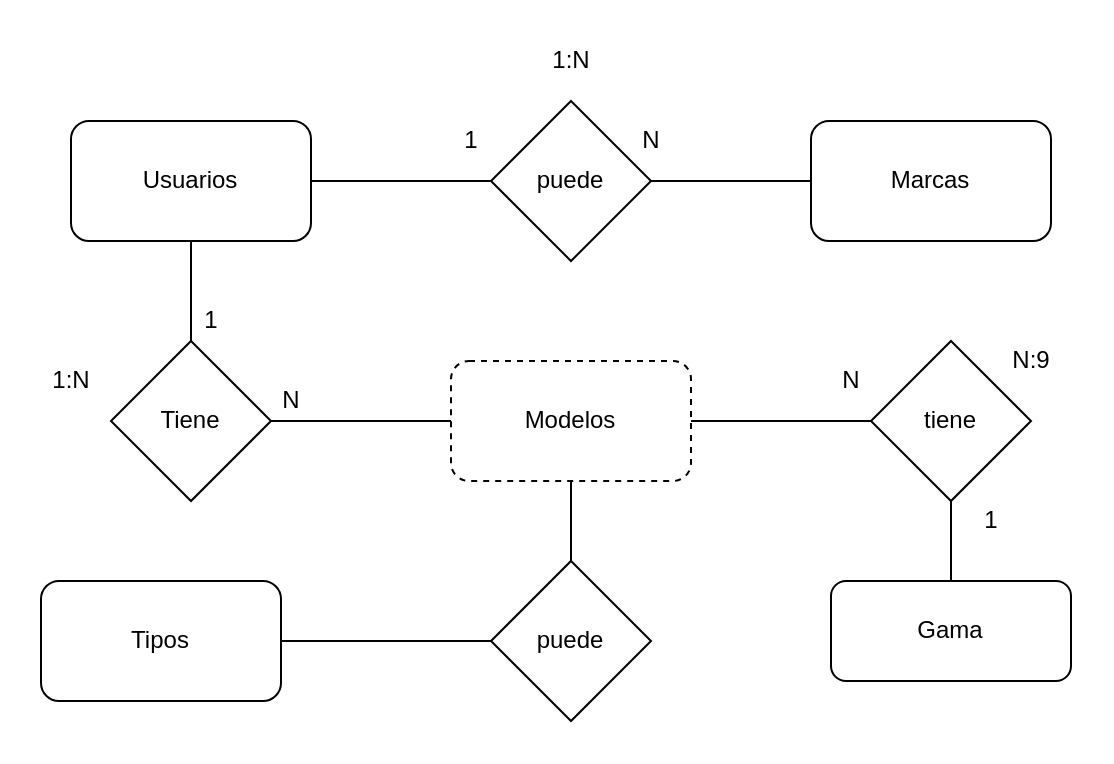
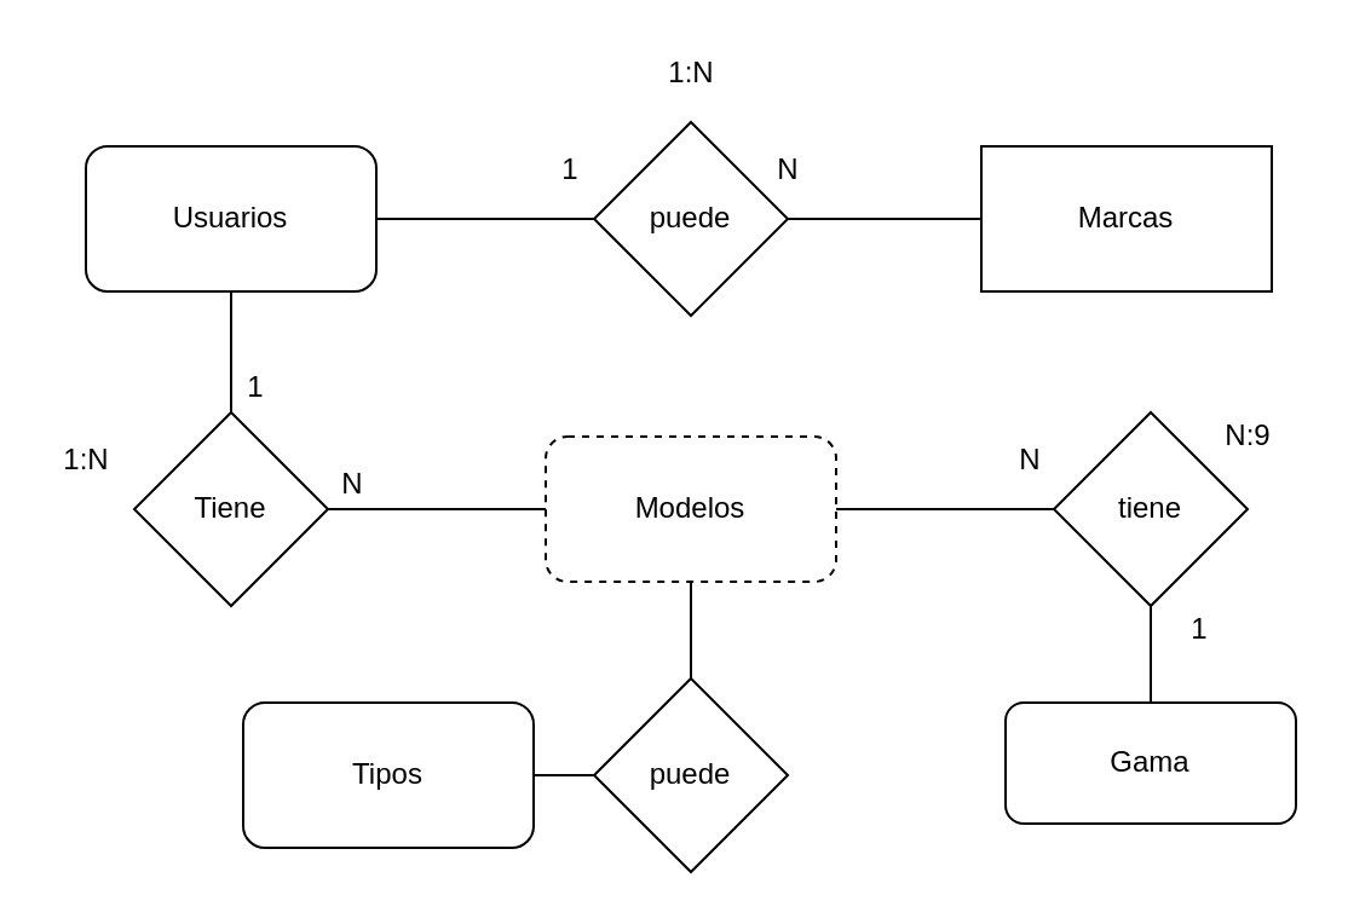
  <mxCell id="0" />
  <mxCell id="1" parent="0" />
  <mxCell id="2" value="Usuarios" style="rounded=1;whiteSpace=wrap;html=1;" vertex="1" parent="1"><mxGeometry x="35" y="60" width="120" height="60" as="geometry" /></mxCell>
- <mxCell id="3" value="Marcas" style="rounded=1;whiteSpace=wrap;html=1;" vertex="1" parent="1"><mxGeometry x="405" y="60" width="120" height="60" as="geometry" /></mxCell>
+ <mxCell id="3" value="Marcas" style="whiteSpace=wrap;html=1;rounded=0;" vertex="1" parent="1"><mxGeometry x="405" y="60" width="120" height="60" as="geometry" /></mxCell>
  <mxCell id="4" value="Modelos" style="rounded=1;whiteSpace=wrap;html=1;dashed=1;" vertex="1" parent="1"><mxGeometry x="225" y="180" width="120" height="60" as="geometry" /></mxCell>
- <mxCell id="5" value="Tipos" style="rounded=1;whiteSpace=wrap;html=1;" vertex="1" parent="1"><mxGeometry x="20" y="290" width="120" height="60" as="geometry" /></mxCell>
+ <mxCell id="5" value="Tipos" style="rounded=1;whiteSpace=wrap;html=1;" vertex="1" parent="1"><mxGeometry x="100" y="290" width="120" height="60" as="geometry" /></mxCell>
  <mxCell id="6" value="Gama" style="rounded=1;whiteSpace=wrap;html=1;" vertex="1" parent="1"><mxGeometry x="415" y="290" width="120" height="50" as="geometry" /></mxCell>
  <mxCell id="7" value="puede" style="rhombus;whiteSpace=wrap;html=1;" vertex="1" parent="1"><mxGeometry x="245" y="50" width="80" height="80" as="geometry" /></mxCell>
  <mxCell id="8" value="" style="endArrow=none;html=1;entryX=1;entryY=0.5;entryDx=0;entryDy=0;exitX=0;exitY=0.5;exitDx=0;exitDy=0;" edge="1" parent="1" source="7" target="2"><mxGeometry width="50" height="50" relative="1" as="geometry"><mxPoint x="135" y="190" as="sourcePoint" /><mxPoint x="185" y="140" as="targetPoint" /></mxGeometry></mxCell>
  <mxCell id="9" value="" style="endArrow=none;html=1;entryX=1;entryY=0.5;entryDx=0;entryDy=0;exitX=0;exitY=0.5;exitDx=0;exitDy=0;" edge="1" parent="1" source="3" target="7"><mxGeometry width="50" height="50" relative="1" as="geometry"><mxPoint x="295" y="370" as="sourcePoint" /><mxPoint x="345" y="320" as="targetPoint" /></mxGeometry></mxCell>
  <mxCell id="10" value="1" style="text;html=1;align=center;verticalAlign=middle;resizable=0;points=[];autosize=1;" vertex="1" parent="1"><mxGeometry x="225" y="60" width="20" height="20" as="geometry" /></mxCell>
  <mxCell id="11" value="N" style="text;html=1;align=center;verticalAlign=middle;resizable=0;points=[];autosize=1;" vertex="1" parent="1"><mxGeometry x="315" y="60" width="20" height="20" as="geometry" /></mxCell>
  <mxCell id="12" value="1:N" style="text;html=1;align=center;verticalAlign=middle;resizable=0;points=[];autosize=1;" vertex="1" parent="1"><mxGeometry x="270" y="20" width="30" height="20" as="geometry" /></mxCell>
  <mxCell id="13" value="Tiene" style="rhombus;whiteSpace=wrap;html=1;" vertex="1" parent="1"><mxGeometry x="55" y="170" width="80" height="80" as="geometry" /></mxCell>
  <mxCell id="14" value="" style="endArrow=none;html=1;entryX=1;entryY=0.5;entryDx=0;entryDy=0;exitX=0;exitY=0.5;exitDx=0;exitDy=0;" edge="1" parent="1" source="4" target="13"><mxGeometry width="50" height="50" relative="1" as="geometry"><mxPoint x="215" y="340" as="sourcePoint" /><mxPoint x="265" y="290" as="targetPoint" /></mxGeometry></mxCell>
  <mxCell id="15" value="" style="endArrow=none;html=1;entryX=0.5;entryY=1;entryDx=0;entryDy=0;" edge="1" parent="1" source="13" target="2"><mxGeometry width="50" height="50" relative="1" as="geometry"><mxPoint x="185" y="310" as="sourcePoint" /><mxPoint x="235" y="260" as="targetPoint" /></mxGeometry></mxCell>
  <mxCell id="16" value="1" style="text;html=1;align=center;verticalAlign=middle;resizable=0;points=[];autosize=1;" vertex="1" parent="1"><mxGeometry x="95" y="150" width="20" height="20" as="geometry" /></mxCell>
  <mxCell id="17" value="N" style="text;html=1;align=center;verticalAlign=middle;resizable=0;points=[];autosize=1;" vertex="1" parent="1"><mxGeometry x="135" y="190" width="20" height="20" as="geometry" /></mxCell>
  <mxCell id="18" value="1:N" style="text;html=1;align=center;verticalAlign=middle;resizable=0;points=[];autosize=1;" vertex="1" parent="1"><mxGeometry x="20" y="180" width="30" height="20" as="geometry" /></mxCell>
  <mxCell id="19" value="tiene" style="rhombus;whiteSpace=wrap;html=1;" vertex="1" parent="1"><mxGeometry x="435" y="170" width="80" height="80" as="geometry" /></mxCell>
  <mxCell id="20" value="" style="endArrow=none;html=1;entryX=1;entryY=0.5;entryDx=0;entryDy=0;exitX=0;exitY=0.5;exitDx=0;exitDy=0;" edge="1" parent="1" source="19" target="4"><mxGeometry width="50" height="50" relative="1" as="geometry"><mxPoint x="405" y="210" as="sourcePoint" /><mxPoint x="325" y="190" as="targetPoint" /></mxGeometry></mxCell>
  <mxCell id="21" value="" style="endArrow=none;html=1;entryX=0.5;entryY=1;entryDx=0;entryDy=0;exitX=0.5;exitY=0;exitDx=0;exitDy=0;" edge="1" parent="1" source="6" target="19"><mxGeometry width="50" height="50" relative="1" as="geometry"><mxPoint x="275" y="240" as="sourcePoint" /><mxPoint x="325" y="190" as="targetPoint" /></mxGeometry></mxCell>
  <mxCell id="22" value="1" style="text;html=1;align=center;verticalAlign=middle;resizable=0;points=[];autosize=1;" vertex="1" parent="1"><mxGeometry x="485" y="250" width="20" height="20" as="geometry" /></mxCell>
  <mxCell id="23" value="N" style="text;html=1;align=center;verticalAlign=middle;resizable=0;points=[];autosize=1;" vertex="1" parent="1"><mxGeometry x="415" y="180" width="20" height="20" as="geometry" /></mxCell>
  <mxCell id="24" value="N:9" style="text;html=1;align=center;verticalAlign=middle;resizable=0;points=[];autosize=1;" vertex="1" parent="1"><mxGeometry x="500" y="170" width="30" height="20" as="geometry" /></mxCell>
  <mxCell id="25" value="puede" style="rhombus;whiteSpace=wrap;html=1;" vertex="1" parent="1"><mxGeometry x="245" y="280" width="80" height="80" as="geometry" /></mxCell>
  <mxCell id="26" value="" style="endArrow=none;html=1;exitX=1;exitY=0.5;exitDx=0;exitDy=0;entryX=0;entryY=0.5;entryDx=0;entryDy=0;" edge="1" parent="1" source="5" target="25"><mxGeometry width="50" height="50" relative="1" as="geometry"><mxPoint x="275" y="240" as="sourcePoint" /><mxPoint x="325" y="190" as="targetPoint" /></mxGeometry></mxCell>
  <mxCell id="27" value="" style="endArrow=none;html=1;entryX=0.5;entryY=1;entryDx=0;entryDy=0;exitX=0.5;exitY=0;exitDx=0;exitDy=0;" edge="1" parent="1" source="25" target="4"><mxGeometry width="50" height="50" relative="1" as="geometry"><mxPoint x="205" y="300" as="sourcePoint" /><mxPoint x="255" y="250" as="targetPoint" /></mxGeometry></mxCell>
